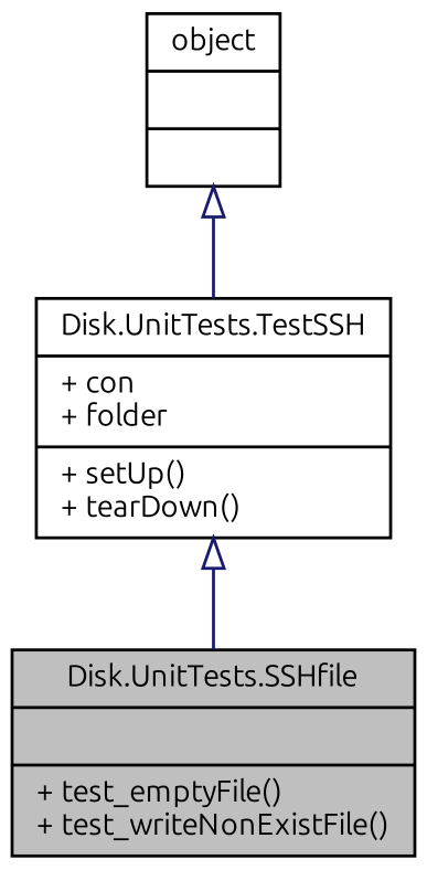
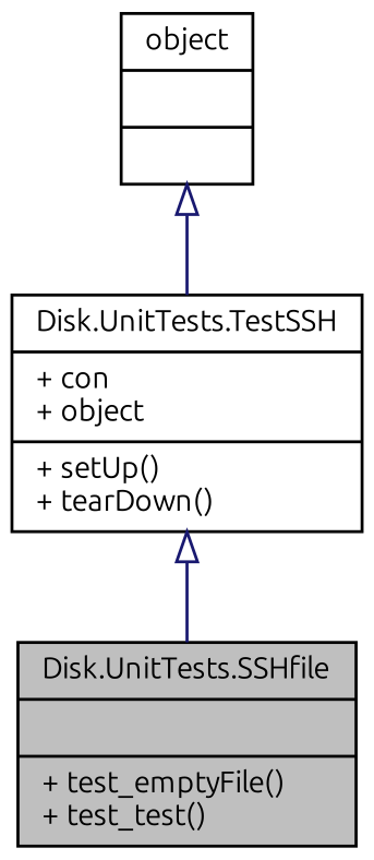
  digraph {
    fontname=Ubuntu
    node [color=black fontname=Ubuntu fontsize=10 shape=record]
    edge [arrowtail=onormal color=midnightblue dir=back fontname=Ubuntu fontsize=10 labelfontname=Helvetica labelfontsize=10 style=solid]
-   n1 [fillcolor=grey75 fontcolor=black height=0.2 label="{Disk.UnitTests.SSHfile\n||+ test_emptyFile()\l+ test_writeNonExistFile()\l}" style=filled width=0.4]
-   n2 [height=0.2 label="{Disk.UnitTests.TestSSH\n|+ con\l+ folder\l|+ setUp()\l+ tearDown()\l}" width=0.4]
+   n1 [fillcolor=grey75 fontcolor=black height=0.2 label="{Disk.UnitTests.SSHfile\n||+ test_emptyFile()\l+ test_test()\l}" style=filled width=0.4]
+   n2 [height=0.2 label="{Disk.UnitTests.TestSSH\n|+ con\l+ object\l|+ setUp()\l+ tearDown()\l}" width=0.4]
    n3 [height=0.2 label="{object\n||}" width=0.4]
    n2 -> n1
    n3 -> n2
  }
